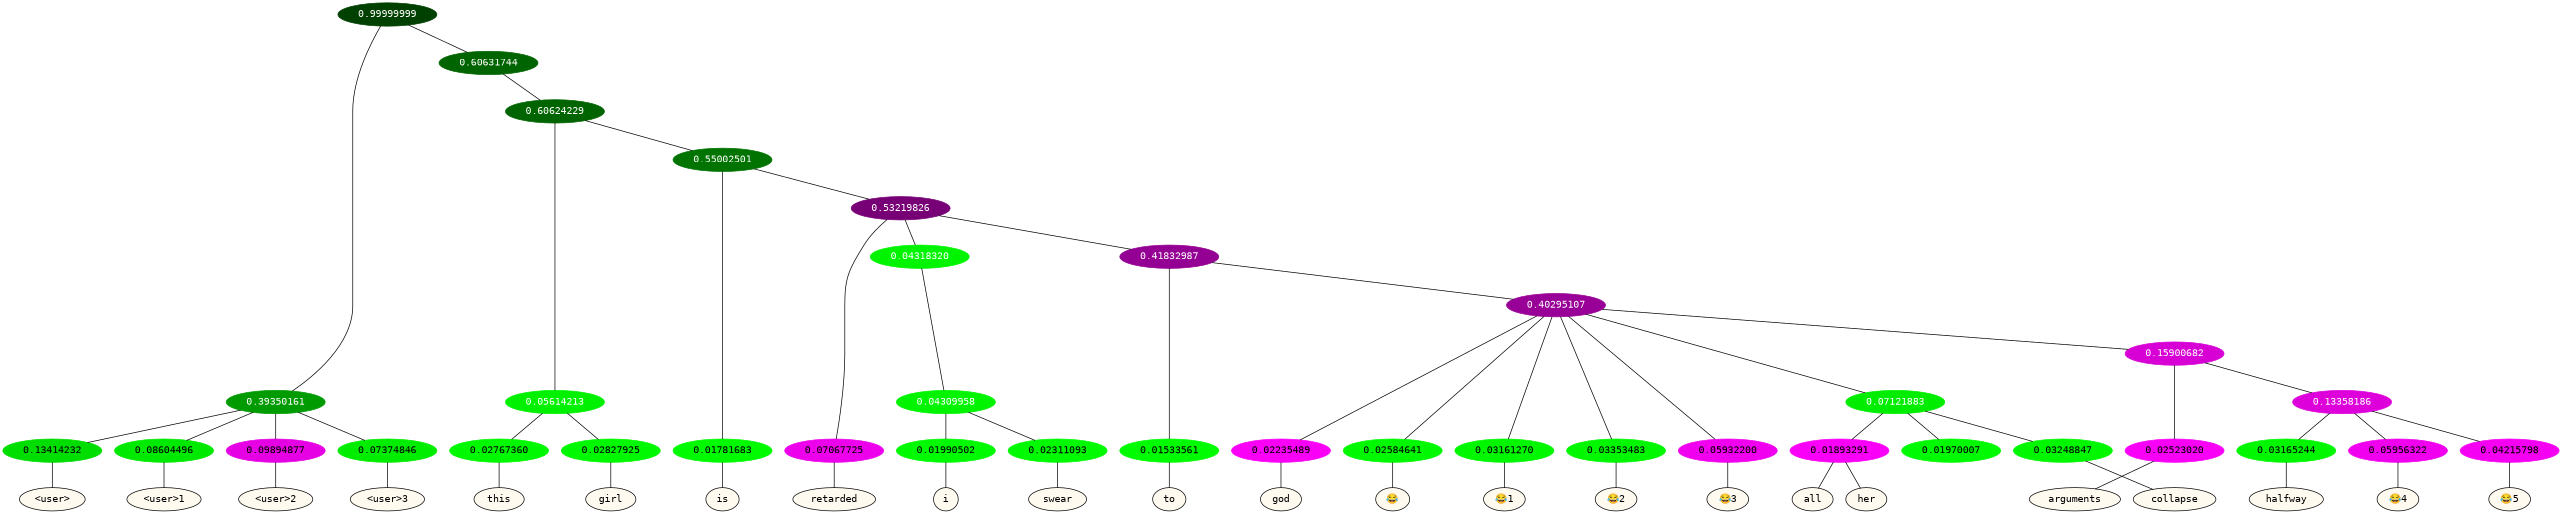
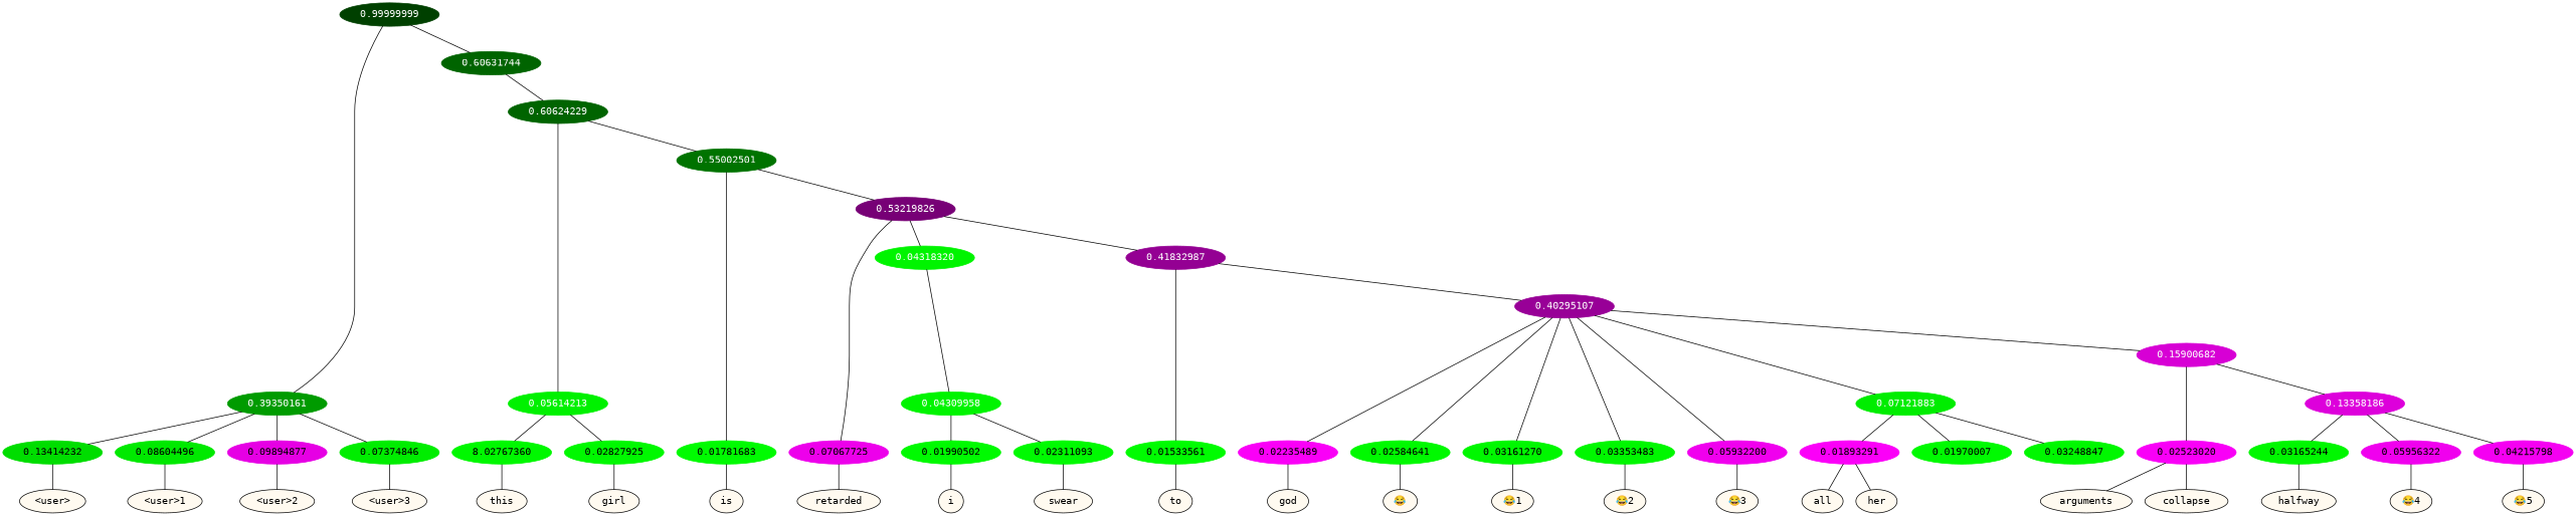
  graph {
    fontname="DejaVu Sans Mono"
    node [color=black fontname="DejaVu Sans Mono" format=png nodesep=0.001 ordering=out overlap_scaling=0.01 ranksep=0.001 style=filled]
    edge [fontname="DejaVu Sans Mono"]
    n1 [fillcolor=floralwhite height=0.15 label="\<user\>" style="filled,solid" width=0.15]
    n2 [fillcolor=floralwhite height=0.15 label="\<user\>1" style="filled,solid" width=0.15]
    n3 [fillcolor=floralwhite height=0.15 label="\<user\>2" style="filled,solid" width=0.15]
    n4 [fillcolor=floralwhite height=0.15 label="\<user\>3" style="filled,solid" width=0.15]
    n5 [fillcolor=floralwhite height=0.15 label=this style="filled,solid" width=0.15]
    n6 [fillcolor=floralwhite height=0.15 label=girl style="filled,solid" width=0.15]
    n7 [fillcolor=floralwhite height=0.15 label=is style="filled,solid" width=0.15]
    n8 [fillcolor=floralwhite height=0.15 label=retarded style="filled,solid" width=0.15]
    n9 [fillcolor=floralwhite height=0.15 label=i style="filled,solid" width=0.15]
    n10 [fillcolor=floralwhite height=0.15 label=swear style="filled,solid" width=0.15]
    n11 [fillcolor=floralwhite height=0.15 label=to style="filled,solid" width=0.15]
    n12 [fillcolor=floralwhite height=0.15 label=god style="filled,solid" width=0.15]
    n13 [fillcolor=floralwhite height=0.15 label="😂" style="filled,solid" width=0.15]
    n14 [fillcolor=floralwhite height=0.15 label="😂1" style="filled,solid" width=0.15]
    n15 [fillcolor=floralwhite height=0.15 label="😂2" style="filled,solid" width=0.15]
    n16 [fillcolor=floralwhite height=0.15 label="😂3" style="filled,solid" width=0.15]
    n17 [fillcolor=floralwhite height=0.15 label=all style="filled,solid" width=0.15]
    n18 [fillcolor=floralwhite height=0.15 label=her style="filled,solid" width=0.15]
    n19 [fillcolor=floralwhite height=0.15 label=arguments style="filled,solid" width=0.15]
    n20 [fillcolor=floralwhite height=0.15 label=collapse style="filled,solid" width=0.15]
    n21 [fillcolor=floralwhite height=0.15 label=halfway style="filled,solid" width=0.15]
    n22 [fillcolor=floralwhite height=0.15 label="😂4" style="filled,solid" width=0.15]
    n23 [fillcolor=floralwhite height=0.15 label="😂5" style="filled,solid" width=0.15]
    n24 [color="0.334 1.000 0.866" fontcolor=black height=0.15 label=0.13414232 width=0.15]
    n25 [color="0.334 1.000 0.914" fontcolor=black height=0.15 label=0.08604496 width=0.15]
    n26 [color="0.835 1.000 0.901" fontcolor=black height=0.15 label=0.09894877 width=0.15]
    n27 [color="0.334 1.000 0.926" fontcolor=black height=0.15 label=0.07374846 width=0.15]
-   n28 [color="0.334 1.000 0.972" fontcolor=black height=0.15 label=0.02767360 width=0.15]
+   n28 [color="0.334 1.000 0.972" fontcolor=black height=0.15 label=8.02767360 width=0.15]
    n29 [color="0.334 1.000 0.972" fontcolor=black height=0.15 label=0.02827925 width=0.15]
    n30 [color="0.334 1.000 0.982" fontcolor=black height=0.15 label=0.01781683 width=0.15]
    n31 [color="0.835 1.000 0.929" fontcolor=black height=0.15 label=0.07067725 width=0.15]
    n32 [color="0.334 1.000 0.980" fontcolor=black height=0.15 label=0.01990502 width=0.15]
    n33 [color="0.334 1.000 0.977" fontcolor=black height=0.15 label=0.02311093 width=0.15]
    n34 [color="0.334 1.000 0.985" fontcolor=black height=0.15 label=0.01533561 width=0.15]
    n35 [color="0.835 1.000 0.978" fontcolor=black height=0.15 label=0.02235489 width=0.15]
    n36 [color="0.334 1.000 0.974" fontcolor=black height=0.15 label=0.02584641 width=0.15]
    n37 [color="0.334 1.000 0.968" fontcolor=black height=0.15 label=0.03161270 width=0.15]
    n38 [color="0.334 1.000 0.966" fontcolor=black height=0.15 label=0.03353483 width=0.15]
    n39 [color="0.835 1.000 0.941" fontcolor=black height=0.15 label=0.05932200 width=0.15]
    n40 [color="0.835 1.000 0.981" fontcolor=black height=0.15 label=0.01893291 width=0.15]
    n41 [color="0.334 1.000 0.980" fontcolor=black height=0.15 label=0.01970007 width=0.15]
    n42 [color="0.334 1.000 0.968" fontcolor=black height=0.15 label=0.03248847 width=0.15]
    n43 [color="0.835 1.000 0.975" fontcolor=black height=0.15 label=0.02523020 width=0.15]
    n44 [color="0.334 1.000 0.968" fontcolor=black height=0.15 label=0.03165244 width=0.15]
    n45 [color="0.835 1.000 0.940" fontcolor=black height=0.15 label=0.05956322 width=0.15]
    n46 [color="0.835 1.000 0.958" fontcolor=black height=0.15 label=0.04215798 width=0.15]
    n47 [color="0.334 1.000 0.250" fontcolor=grey99 height=0.15 label=0.99999999 width=0.15]
    n48 [color="0.334 1.000 0.606" fontcolor=grey99 height=0.15 label=0.39350161 width=0.15]
    n49 [color="0.334 1.000 0.394" fontcolor=grey99 height=0.15 label=0.60631744 width=0.15]
    n50 [color="0.334 1.000 0.394" fontcolor=grey99 height=0.15 label=0.60624229 width=0.15]
    n51 [color="0.334 1.000 0.944" fontcolor=grey99 height=0.15 label=0.05614213 width=0.15]
    n52 [color="0.334 1.000 0.450" fontcolor=grey99 height=0.15 label=0.55002501 width=0.15]
    n53 [color="0.835 1.000 0.468" fontcolor=grey99 height=0.15 label=0.53219826 width=0.15]
    n54 [color="0.334 1.000 0.957" fontcolor=grey99 height=0.15 label=0.04318320 width=0.15]
    n55 [color="0.835 1.000 0.582" fontcolor=grey99 height=0.15 label=0.41832987 width=0.15]
    n56 [color="0.334 1.000 0.957" fontcolor=grey99 height=0.15 label=0.04309958 width=0.15]
    n57 [color="0.835 1.000 0.597" fontcolor=grey99 height=0.15 label=0.40295107 width=0.15]
    n58 [color="0.334 1.000 0.929" fontcolor=grey99 height=0.15 label=0.07121883 width=0.15]
    n59 [color="0.835 1.000 0.841" fontcolor=grey99 height=0.15 label=0.15900682 width=0.15]
    n60 [color="0.835 1.000 0.866" fontcolor=grey99 height=0.15 label=0.13358186 width=0.15]
    subgraph sub_1 {
      rank=same
      n1
      n2
      n3
      n4
      n5
      n6
      n7
      n8
      n9
      n10
      n11
      n12
      n13
      n14
      n15
      n16
      n17
      n18
      n19
      n20
      n21
      n22
      n23
    }
    subgraph sub_2 {
      rank=same
      n24
      n25
      n26
      n27
      n28
      n29
      n30
      n31
      n32
      n33
      n34
      n35
      n36
      n37
      n38
      n39
      n40
      n41
      n42
      n43
      n44
      n45
      n46
    }
    n24 -- n1
    n25 -- n2
    n26 -- n3
    n27 -- n4
    n28 -- n5
    n29 -- n6
    n30 -- n7
    n31 -- n8
    n32 -- n9
    n33 -- n10
    n34 -- n11
    n35 -- n12
    n36 -- n13
    n37 -- n14
    n38 -- n15
    n39 -- n16
    n40 -- n17
    n40 -- n18
    n43 -- n19
-   n42 -- n20
+   n43 -- n20
    n44 -- n21
    n45 -- n22
    n46 -- n23
    n47 -- n48
    n47 -- n49
    n48 -- n24
    n48 -- n25
    n48 -- n26
    n48 -- n27
    n49 -- n50
    n50 -- n51
    n50 -- n52
    n51 -- n28
    n51 -- n29
    n52 -- n30
    n52 -- n53
    n53 -- n31
    n53 -- n54
    n53 -- n55
    n54 -- n56
    n55 -- n34
    n55 -- n57
    n56 -- n32
    n56 -- n33
    n57 -- n35
    n57 -- n36
    n57 -- n37
    n57 -- n38
    n57 -- n39
    n57 -- n58
    n57 -- n59
    n58 -- n40
    n58 -- n41
    n58 -- n42
    n59 -- n43
    n59 -- n60
    n60 -- n44
    n60 -- n45
    n60 -- n46
  }
